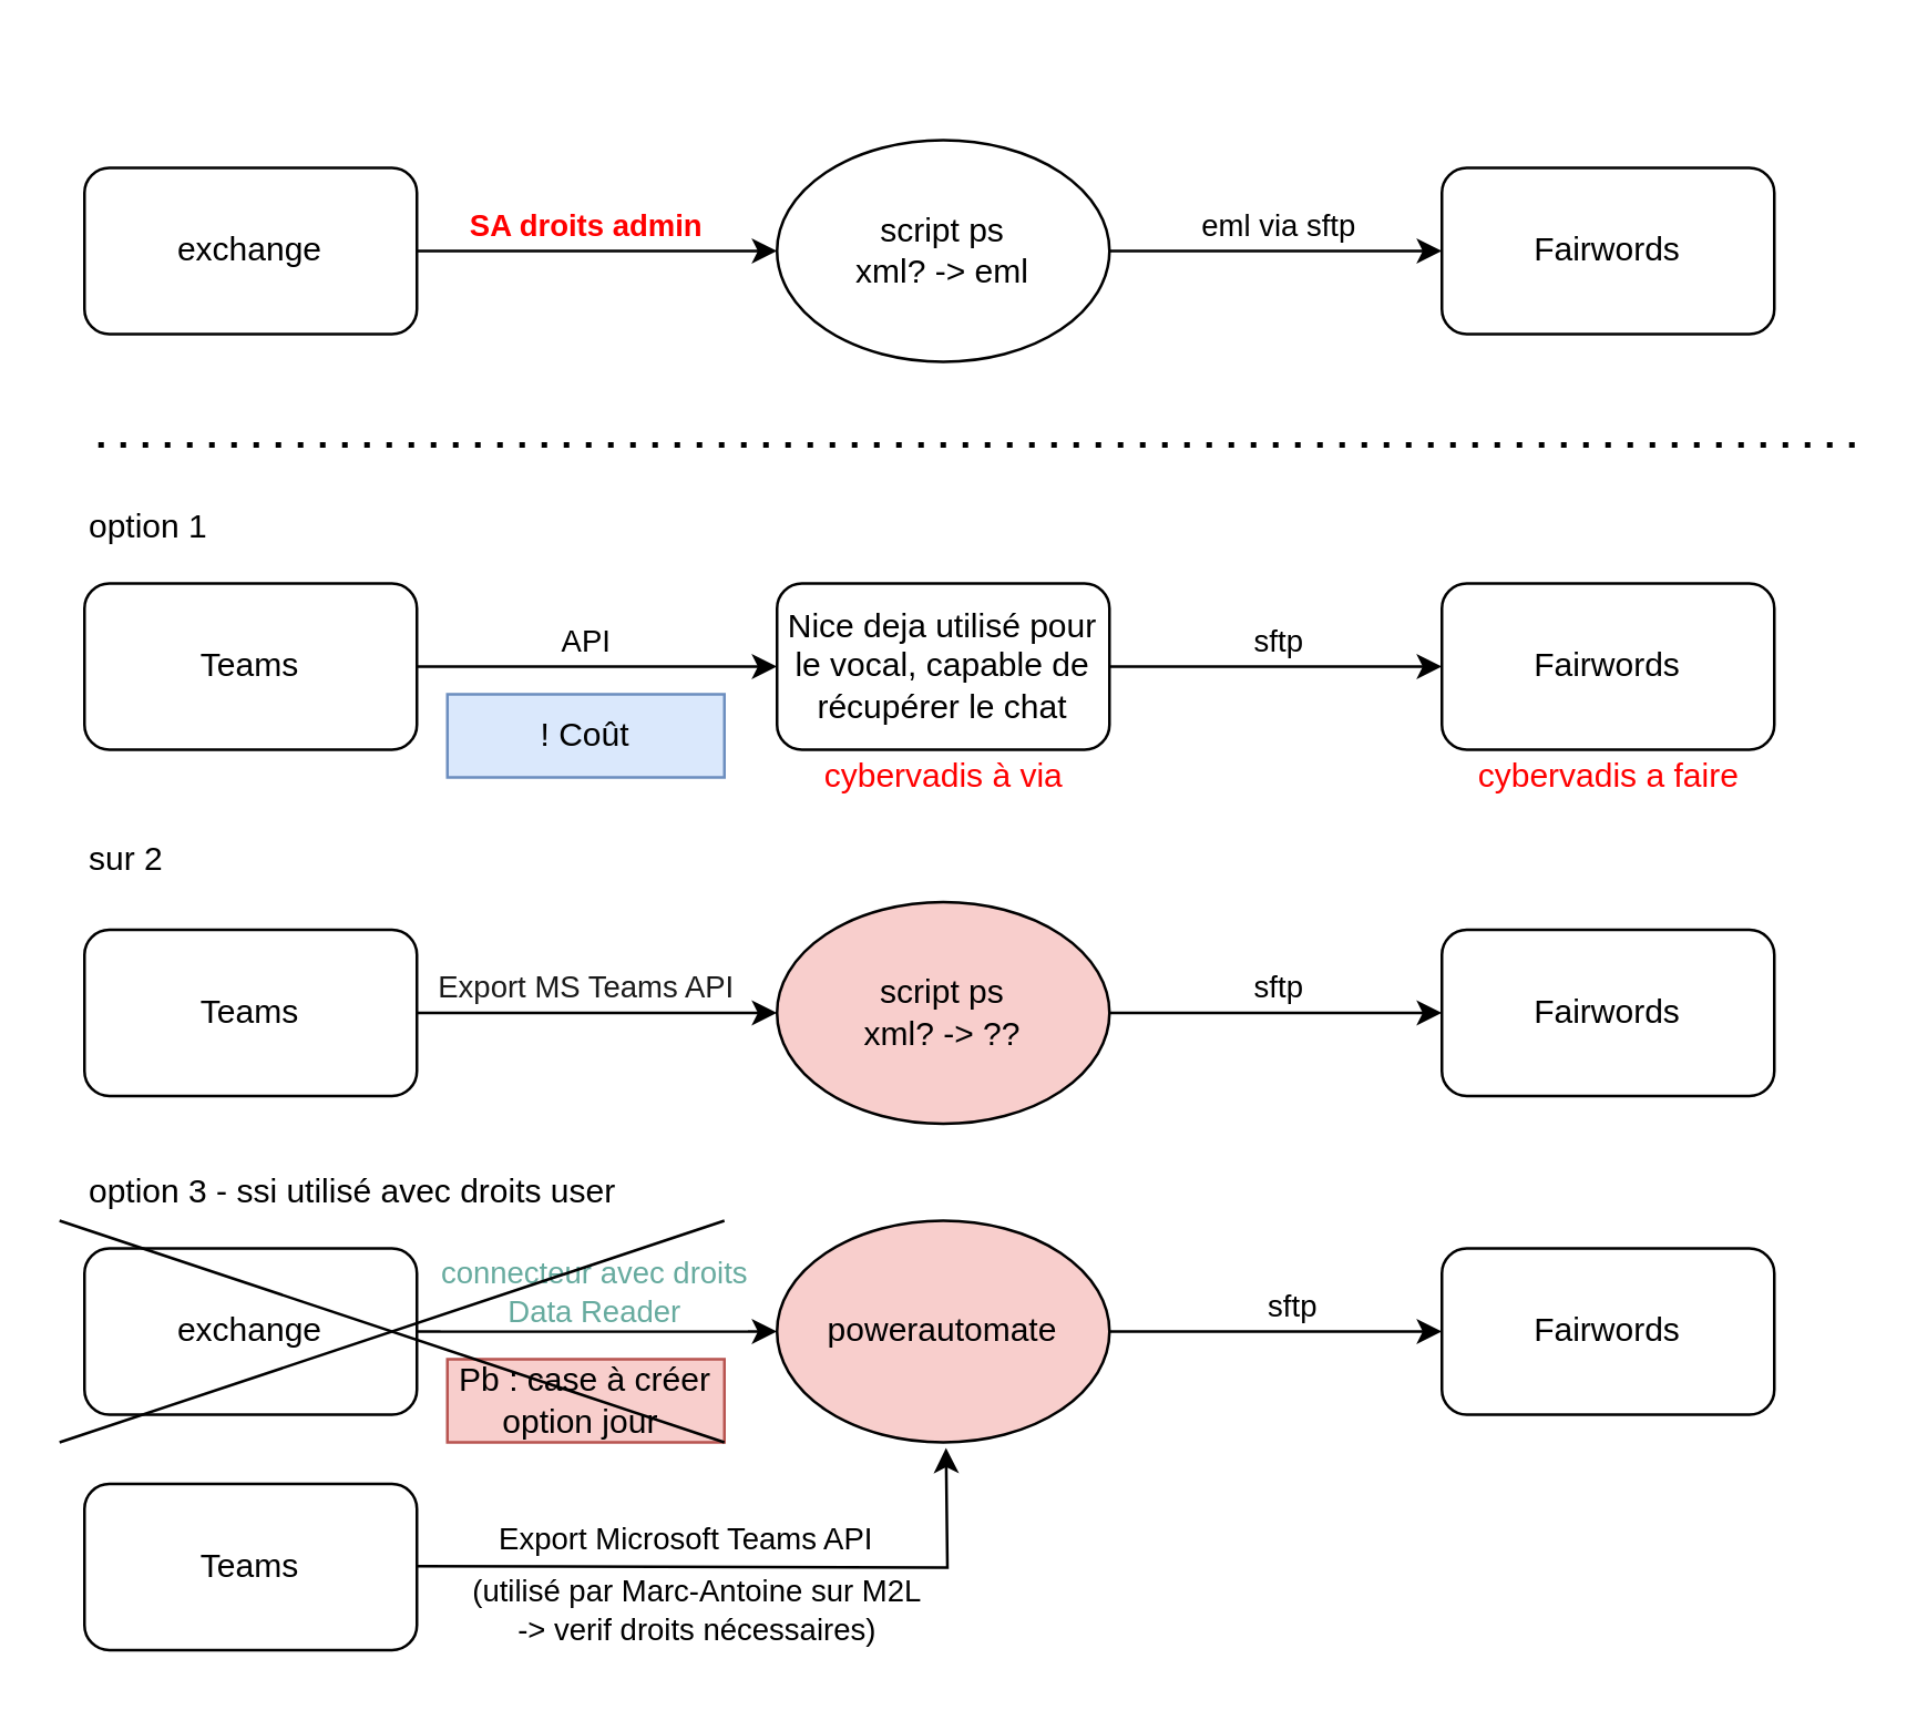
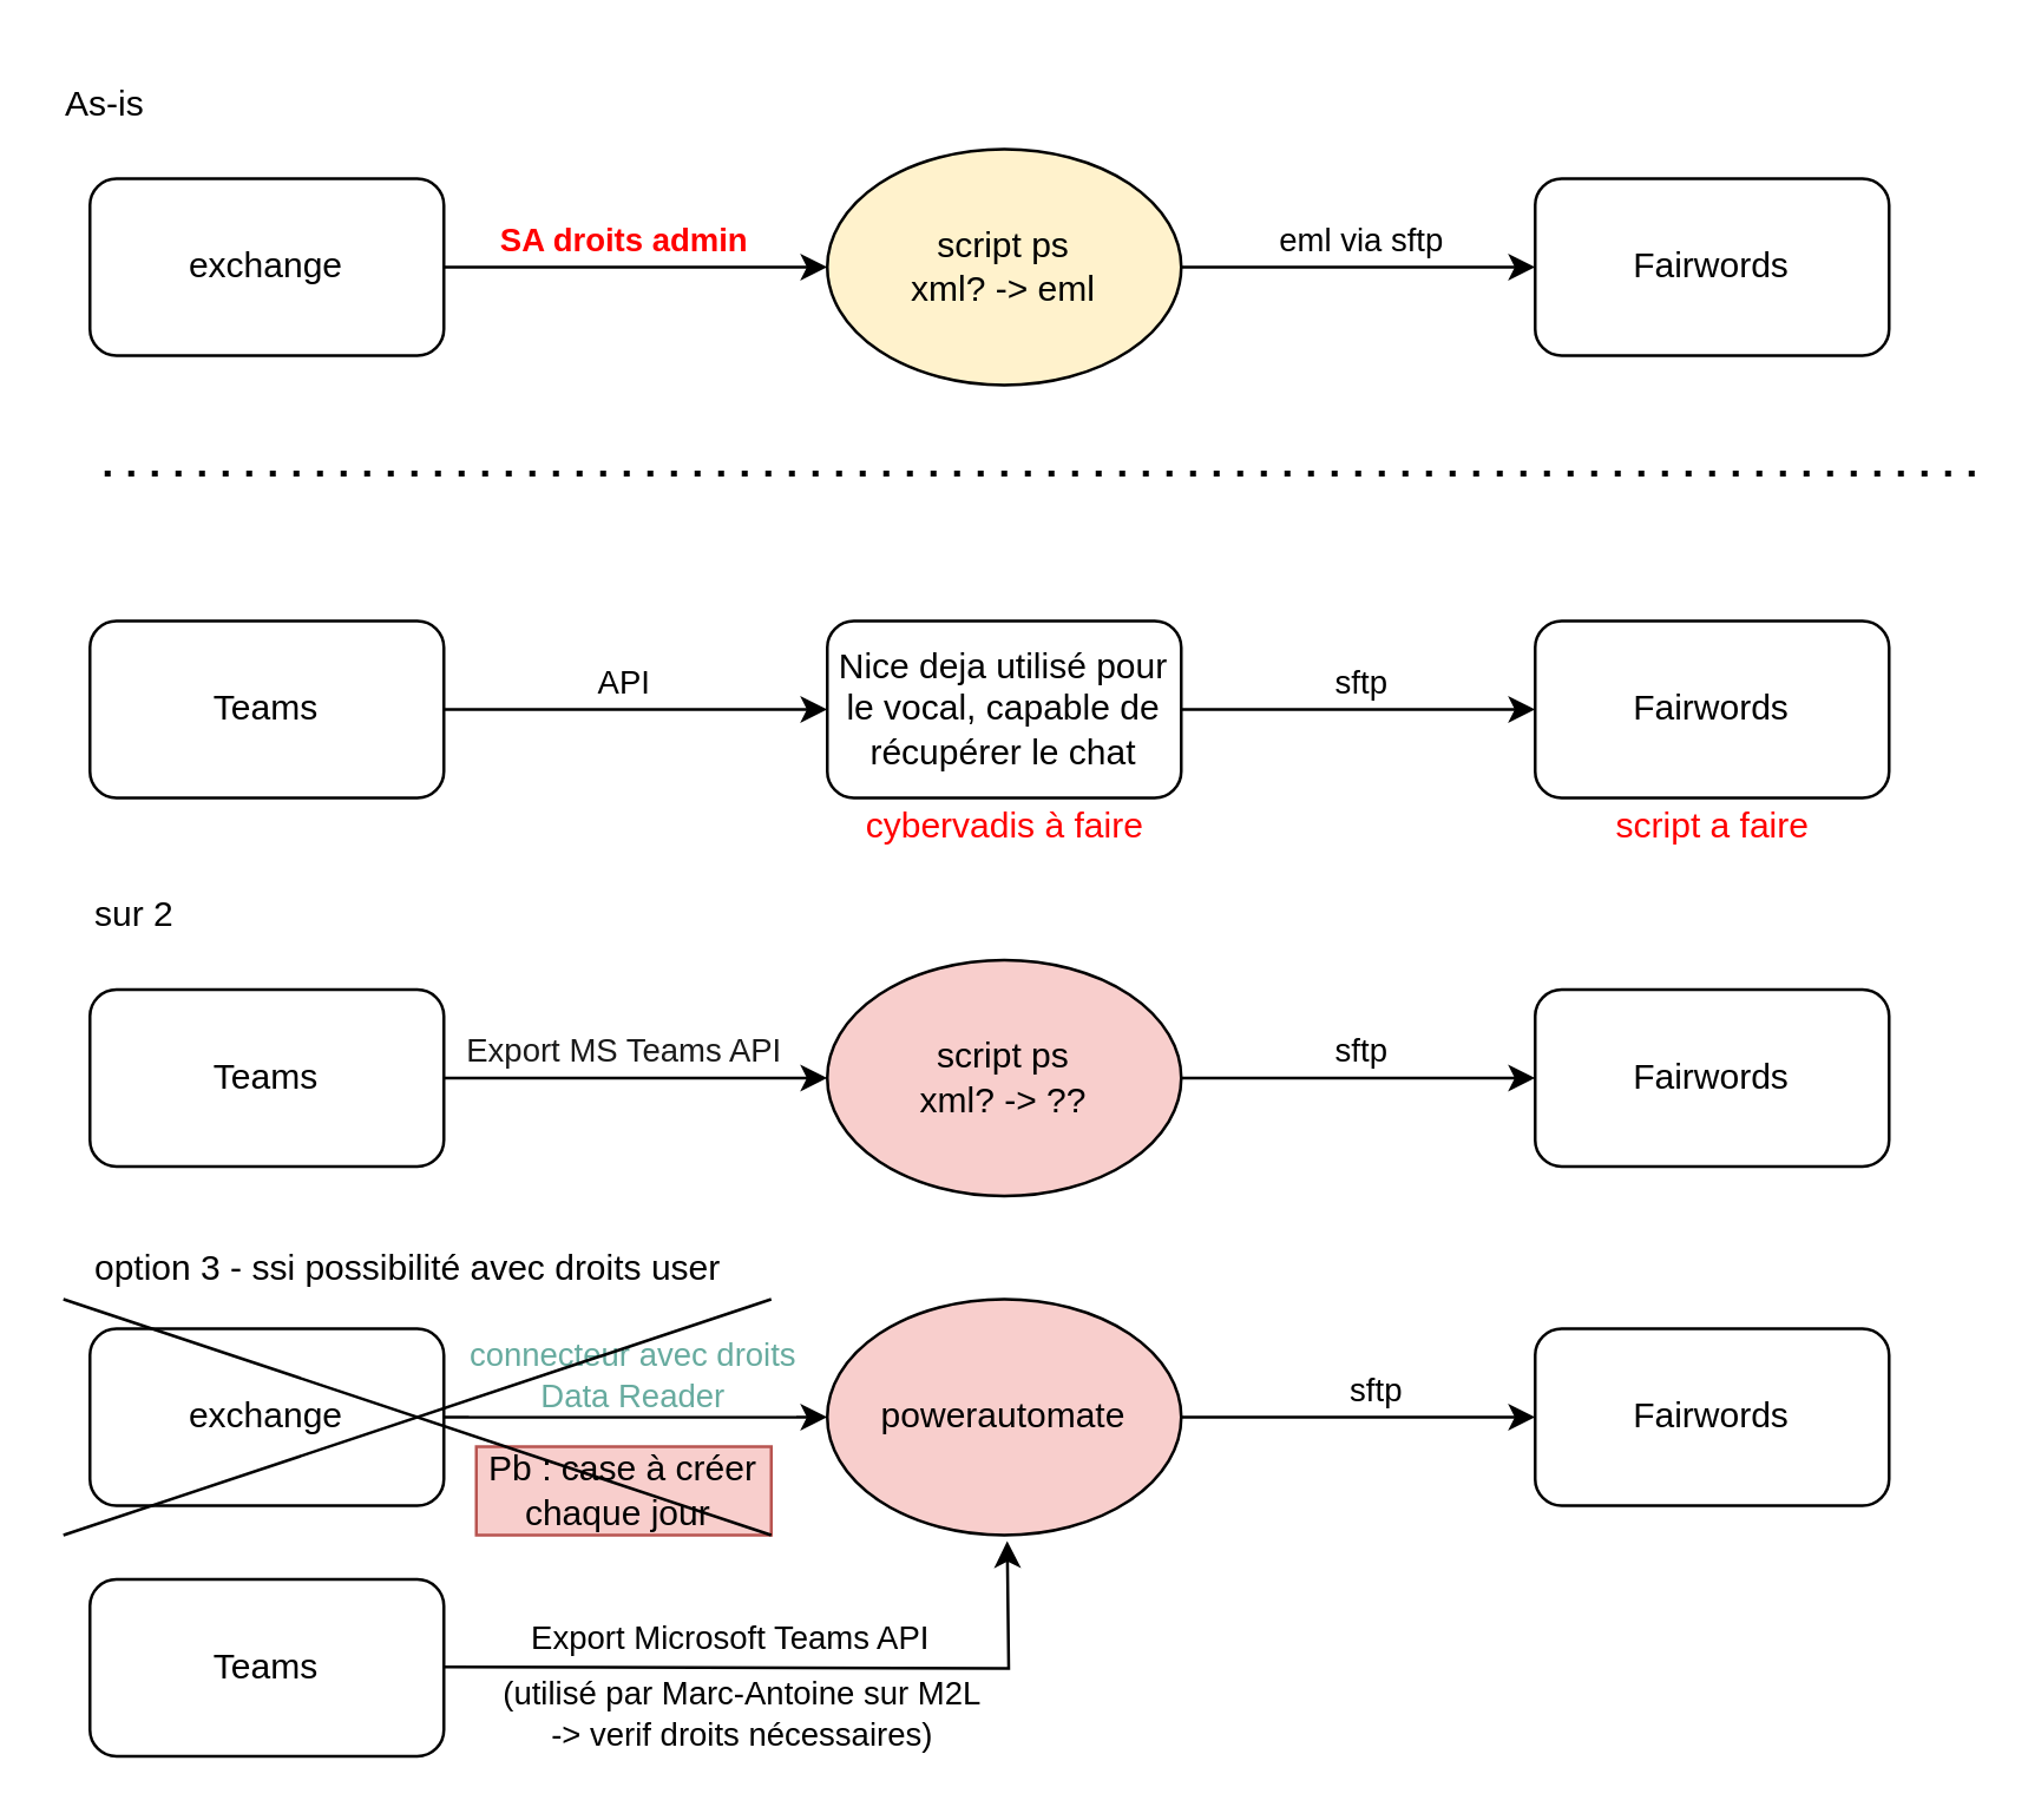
  <mxCell id="0" />
  <mxCell id="1" parent="0" />
  <mxCell id="2" style="edgeStyle=orthogonalEdgeStyle;rounded=0;orthogonalLoop=1;jettySize=auto;html=1;exitX=1;exitY=0.5;exitDx=0;exitDy=0;entryX=0;entryY=0.5;entryDx=0;entryDy=0;" parent="1" source="4" target="8" edge="1"><mxGeometry relative="1" as="geometry" /></mxCell>
  <mxCell id="3" value="SA droits admin" style="edgeLabel;html=1;align=center;verticalAlign=middle;resizable=0;points=[];fontStyle=1;fontColor=#FF0000;" parent="2" vertex="1" connectable="0"><mxGeometry x="-0.25" y="1" relative="1" as="geometry"><mxPoint x="11" y="-9" as="offset" /></mxGeometry></mxCell>
  <mxCell id="4" value="exchange" style="rounded=1;whiteSpace=wrap;html=1;" parent="1" vertex="1"><mxGeometry x="30" y="60" width="120" height="60" as="geometry" /></mxCell>
  <mxCell id="5" value="Fairwords" style="rounded=1;whiteSpace=wrap;html=1;" parent="1" vertex="1"><mxGeometry x="520" y="60" width="120" height="60" as="geometry" /></mxCell>
  <mxCell id="6" style="edgeStyle=orthogonalEdgeStyle;rounded=0;orthogonalLoop=1;jettySize=auto;html=1;exitX=1;exitY=0.5;exitDx=0;exitDy=0;entryX=0;entryY=0.5;entryDx=0;entryDy=0;" parent="1" source="8" target="5" edge="1"><mxGeometry relative="1" as="geometry" /></mxCell>
  <mxCell id="7" value="eml via sftp" style="edgeLabel;html=1;align=center;verticalAlign=middle;resizable=0;points=[];" parent="6" vertex="1" connectable="0"><mxGeometry x="-0.286" relative="1" as="geometry"><mxPoint x="17" y="-10" as="offset" /></mxGeometry></mxCell>
- <mxCell id="8" value="script ps&lt;div&gt;xml? -&amp;gt; eml&lt;/div&gt;" style="ellipse;whiteSpace=wrap;html=1;" parent="1" vertex="1"><mxGeometry x="280" y="50" width="120" height="80" as="geometry" /></mxCell>
+ <mxCell id="8" value="script ps&lt;div&gt;xml? -&amp;gt; eml&lt;/div&gt;" style="ellipse;whiteSpace=wrap;html=1;fillColor=#fff2cc;" parent="1" vertex="1"><mxGeometry x="280" y="50" width="120" height="80" as="geometry" /></mxCell>
  <mxCell id="9" style="edgeStyle=orthogonalEdgeStyle;rounded=0;orthogonalLoop=1;jettySize=auto;html=1;exitX=1;exitY=0.5;exitDx=0;exitDy=0;entryX=0;entryY=0.5;entryDx=0;entryDy=0;" parent="1" source="11" target="15" edge="1"><mxGeometry relative="1" as="geometry"><mxPoint x="230" y="230" as="targetPoint" /></mxGeometry></mxCell>
  <mxCell id="10" value="API" style="edgeLabel;html=1;align=center;verticalAlign=middle;resizable=0;points=[];" parent="9" vertex="1" connectable="0"><mxGeometry x="-0.333" y="-2" relative="1" as="geometry"><mxPoint x="17" y="-12" as="offset" /></mxGeometry></mxCell>
  <mxCell id="11" value="Teams" style="rounded=1;whiteSpace=wrap;html=1;" parent="1" vertex="1"><mxGeometry x="30" y="210" width="120" height="60" as="geometry" /></mxCell>
  <mxCell id="12" value="Fairwords" style="rounded=1;whiteSpace=wrap;html=1;" parent="1" vertex="1"><mxGeometry x="520" y="210" width="120" height="60" as="geometry" /></mxCell>
  <mxCell id="13" style="edgeStyle=orthogonalEdgeStyle;rounded=0;orthogonalLoop=1;jettySize=auto;html=1;exitX=1;exitY=0.5;exitDx=0;exitDy=0;entryX=0;entryY=0.5;entryDx=0;entryDy=0;" parent="1" source="15" target="12" edge="1"><mxGeometry relative="1" as="geometry" /></mxCell>
  <mxCell id="14" value="sftp" style="edgeLabel;html=1;align=center;verticalAlign=middle;resizable=0;points=[];" parent="13" vertex="1" connectable="0"><mxGeometry x="-0.25" y="-2" relative="1" as="geometry"><mxPoint x="15" y="-12" as="offset" /></mxGeometry></mxCell>
  <mxCell id="15" value="Nice deja utilisé pour le vocal, capable de récupérer le chat" style="rounded=1;whiteSpace=wrap;html=1;" parent="1" vertex="1"><mxGeometry x="280" y="210" width="120" height="60" as="geometry" /></mxCell>
- <mxCell id="16" value="option 1" style="text;html=1;align=left;verticalAlign=middle;whiteSpace=wrap;rounded=0;" parent="1" vertex="1"><mxGeometry x="30" y="175" width="60" height="30" as="geometry" /></mxCell>
+ <mxCell id="17" value="As-is" style="text;html=1;align=left;verticalAlign=middle;whiteSpace=wrap;rounded=0;" parent="1" vertex="1"><mxGeometry x="20" y="20" width="60" height="30" as="geometry" /></mxCell>
  <mxCell id="18" value="sur 2" style="text;html=1;align=left;verticalAlign=middle;whiteSpace=wrap;rounded=0;" parent="1" vertex="1"><mxGeometry x="30" y="295" width="220" height="30" as="geometry" /></mxCell>
  <mxCell id="19" value="exchange" style="rounded=1;whiteSpace=wrap;html=1;" parent="1" vertex="1"><mxGeometry x="30" y="450" width="120" height="60" as="geometry" /></mxCell>
  <mxCell id="20" style="edgeStyle=orthogonalEdgeStyle;rounded=0;orthogonalLoop=1;jettySize=auto;html=1;exitX=1;exitY=0.5;exitDx=0;exitDy=0;entryX=0;entryY=0.5;entryDx=0;entryDy=0;" parent="1" source="19" target="26" edge="1"><mxGeometry relative="1" as="geometry"><mxPoint x="280" y="430" as="targetPoint" /></mxGeometry></mxCell>
  <mxCell id="21" value="connecteur avec droits&lt;div&gt;Data Reader&lt;/div&gt;" style="edgeLabel;html=1;align=center;verticalAlign=middle;resizable=0;points=[];fontColor=#67AB9F;" parent="20" vertex="1" connectable="0"><mxGeometry x="-0.036" y="-1" relative="1" as="geometry"><mxPoint y="-16" as="offset" /></mxGeometry></mxCell>
  <mxCell id="22" value="Fairwords" style="rounded=1;whiteSpace=wrap;html=1;" parent="1" vertex="1"><mxGeometry x="520" y="450" width="120" height="60" as="geometry" /></mxCell>
- <mxCell id="23" value="option 3 - ssi utilisé avec droits user" style="text;html=1;align=left;verticalAlign=middle;whiteSpace=wrap;rounded=0;" parent="1" vertex="1"><mxGeometry x="30" y="415" width="220" height="30" as="geometry" /></mxCell>
+ <mxCell id="23" value="option 3 - ssi possibilité avec droits user" style="text;html=1;align=left;verticalAlign=middle;whiteSpace=wrap;rounded=0;" parent="1" vertex="1"><mxGeometry x="30" y="415" width="220" height="30" as="geometry" /></mxCell>
  <mxCell id="24" style="edgeStyle=orthogonalEdgeStyle;rounded=0;orthogonalLoop=1;jettySize=auto;html=1;entryX=0;entryY=0.5;entryDx=0;entryDy=0;" parent="1" source="26" target="22" edge="1"><mxGeometry relative="1" as="geometry" /></mxCell>
  <mxCell id="25" value="sftp" style="edgeLabel;html=1;align=center;verticalAlign=middle;resizable=0;points=[];" parent="24" vertex="1" connectable="0"><mxGeometry x="-0.077" y="-3" relative="1" as="geometry"><mxPoint x="10" y="-13" as="offset" /></mxGeometry></mxCell>
  <mxCell id="26" value="powerautomate" style="ellipse;whiteSpace=wrap;html=1;fillColor=#f8cecc;" parent="1" vertex="1"><mxGeometry x="280" y="440" width="120" height="80" as="geometry" /></mxCell>
  <mxCell id="27" value="" style="endArrow=none;dashed=1;html=1;dashPattern=1 3;strokeWidth=2;rounded=0;" parent="1" edge="1"><mxGeometry width="50" height="50" relative="1" as="geometry"><mxPoint x="35" y="160" as="sourcePoint" /><mxPoint x="670" y="160" as="targetPoint" /></mxGeometry></mxCell>
- <mxCell id="28" value="cybervadis à via" style="text;html=1;align=center;verticalAlign=middle;resizable=0;points=[];autosize=1;strokeColor=none;fillColor=none;fontColor=#FF0000;" parent="1" vertex="1"><mxGeometry x="280" y="265" width="120" height="30" as="geometry" /></mxCell>
- <mxCell id="29" value="cybervadis a faire" style="text;html=1;align=center;verticalAlign=middle;resizable=0;points=[];autosize=1;strokeColor=none;fillColor=none;fontColor=#FF0000;" parent="1" vertex="1"><mxGeometry x="520" y="265" width="120" height="30" as="geometry" /></mxCell>
- <mxCell id="30" value="Pb : case à créer option jour&amp;nbsp;" style="text;html=1;align=center;verticalAlign=middle;whiteSpace=wrap;rounded=0;fillColor=#f8cecc;strokeColor=#b85450;" parent="1" vertex="1"><mxGeometry x="161" y="490" width="100" height="30" as="geometry" /></mxCell>
+ <mxCell id="28" value="cybervadis à faire" style="text;html=1;align=center;verticalAlign=middle;resizable=0;points=[];autosize=1;strokeColor=none;fillColor=none;fontColor=#FF0000;" parent="1" vertex="1"><mxGeometry x="280" y="265" width="120" height="30" as="geometry" /></mxCell>
+ <mxCell id="29" value="script a faire" style="text;html=1;align=center;verticalAlign=middle;resizable=0;points=[];autosize=1;strokeColor=none;fillColor=none;fontColor=#FF0000;" parent="1" vertex="1"><mxGeometry x="520" y="265" width="120" height="30" as="geometry" /></mxCell>
+ <mxCell id="30" value="Pb : case à créer chaque jour&amp;nbsp;" style="text;html=1;align=center;verticalAlign=middle;whiteSpace=wrap;rounded=0;fillColor=#f8cecc;strokeColor=#b85450;" parent="1" vertex="1"><mxGeometry x="161" y="490" width="100" height="30" as="geometry" /></mxCell>
  <mxCell id="31" value="Teams" style="rounded=1;whiteSpace=wrap;html=1;" parent="1" vertex="1"><mxGeometry x="30" y="535" width="120" height="60" as="geometry" /></mxCell>
  <mxCell id="32" style="edgeStyle=orthogonalEdgeStyle;rounded=0;orthogonalLoop=1;jettySize=auto;html=1;exitX=1;exitY=0.5;exitDx=0;exitDy=0;" parent="1" edge="1"><mxGeometry relative="1" as="geometry"><mxPoint x="341" y="522" as="targetPoint" /><mxPoint x="150" y="564.71" as="sourcePoint" /></mxGeometry></mxCell>
  <mxCell id="33" value="Export Microsoft Teams API" style="edgeLabel;html=1;align=center;verticalAlign=middle;resizable=0;points=[];" parent="32" vertex="1" connectable="0"><mxGeometry x="-0.333" y="-2" relative="1" as="geometry"><mxPoint x="19" y="-12" as="offset" /></mxGeometry></mxCell>
  <mxCell id="34" value="" style="endArrow=none;html=1;rounded=0;" parent="1" edge="1"><mxGeometry width="50" height="50" relative="1" as="geometry"><mxPoint x="21" y="520" as="sourcePoint" /><mxPoint x="261" y="440" as="targetPoint" /></mxGeometry></mxCell>
  <mxCell id="35" value="" style="endArrow=none;html=1;rounded=0;entryX=1;entryY=1;entryDx=0;entryDy=0;" parent="1" target="30" edge="1"><mxGeometry width="50" height="50" relative="1" as="geometry"><mxPoint x="21" y="440" as="sourcePoint" /><mxPoint x="261" y="530" as="targetPoint" /></mxGeometry></mxCell>
- <mxCell id="36" value="! Coût" style="text;html=1;align=center;verticalAlign=middle;whiteSpace=wrap;rounded=0;fillColor=#dae8fc;strokeColor=#6c8ebf;" parent="1" vertex="1"><mxGeometry x="161" y="250" width="100" height="30" as="geometry" /></mxCell>
  <mxCell id="37" value="(utilisé par Marc-Antoine sur M2L&lt;div&gt;-&amp;gt; verif droits nécessaires)&lt;/div&gt;" style="edgeLabel;html=1;align=center;verticalAlign=middle;resizable=0;points=[];" parent="1" vertex="1" connectable="0"><mxGeometry x="250" y="580.002" as="geometry" /></mxCell>
  <mxCell id="38" style="edgeStyle=orthogonalEdgeStyle;rounded=0;orthogonalLoop=1;jettySize=auto;html=1;exitX=1;exitY=0.5;exitDx=0;exitDy=0;entryX=0;entryY=0.5;entryDx=0;entryDy=0;" parent="1" source="40" target="44" edge="1"><mxGeometry relative="1" as="geometry" /></mxCell>
  <mxCell id="39" value="Export MS Teams API" style="edgeLabel;html=1;align=center;verticalAlign=middle;resizable=0;points=[];fontStyle=0;fontColor=#1A1A1A;" parent="38" vertex="1" connectable="0"><mxGeometry x="-0.25" y="1" relative="1" as="geometry"><mxPoint x="11" y="-9" as="offset" /></mxGeometry></mxCell>
  <mxCell id="40" value="Teams" style="rounded=1;whiteSpace=wrap;html=1;" parent="1" vertex="1"><mxGeometry x="30" y="335" width="120" height="60" as="geometry" /></mxCell>
  <mxCell id="41" value="Fairwords" style="rounded=1;whiteSpace=wrap;html=1;" parent="1" vertex="1"><mxGeometry x="520" y="335" width="120" height="60" as="geometry" /></mxCell>
  <mxCell id="42" style="edgeStyle=orthogonalEdgeStyle;rounded=0;orthogonalLoop=1;jettySize=auto;html=1;exitX=1;exitY=0.5;exitDx=0;exitDy=0;entryX=0;entryY=0.5;entryDx=0;entryDy=0;" parent="1" source="44" target="41" edge="1"><mxGeometry relative="1" as="geometry" /></mxCell>
  <mxCell id="43" value="sftp" style="edgeLabel;html=1;align=center;verticalAlign=middle;resizable=0;points=[];" parent="42" vertex="1" connectable="0"><mxGeometry x="-0.286" relative="1" as="geometry"><mxPoint x="17" y="-10" as="offset" /></mxGeometry></mxCell>
  <mxCell id="44" value="script ps&lt;div&gt;xml? -&amp;gt; ??&lt;/div&gt;" style="ellipse;whiteSpace=wrap;html=1;fillColor=#f8cecc;" parent="1" vertex="1"><mxGeometry x="280" y="325" width="120" height="80" as="geometry" /></mxCell>
